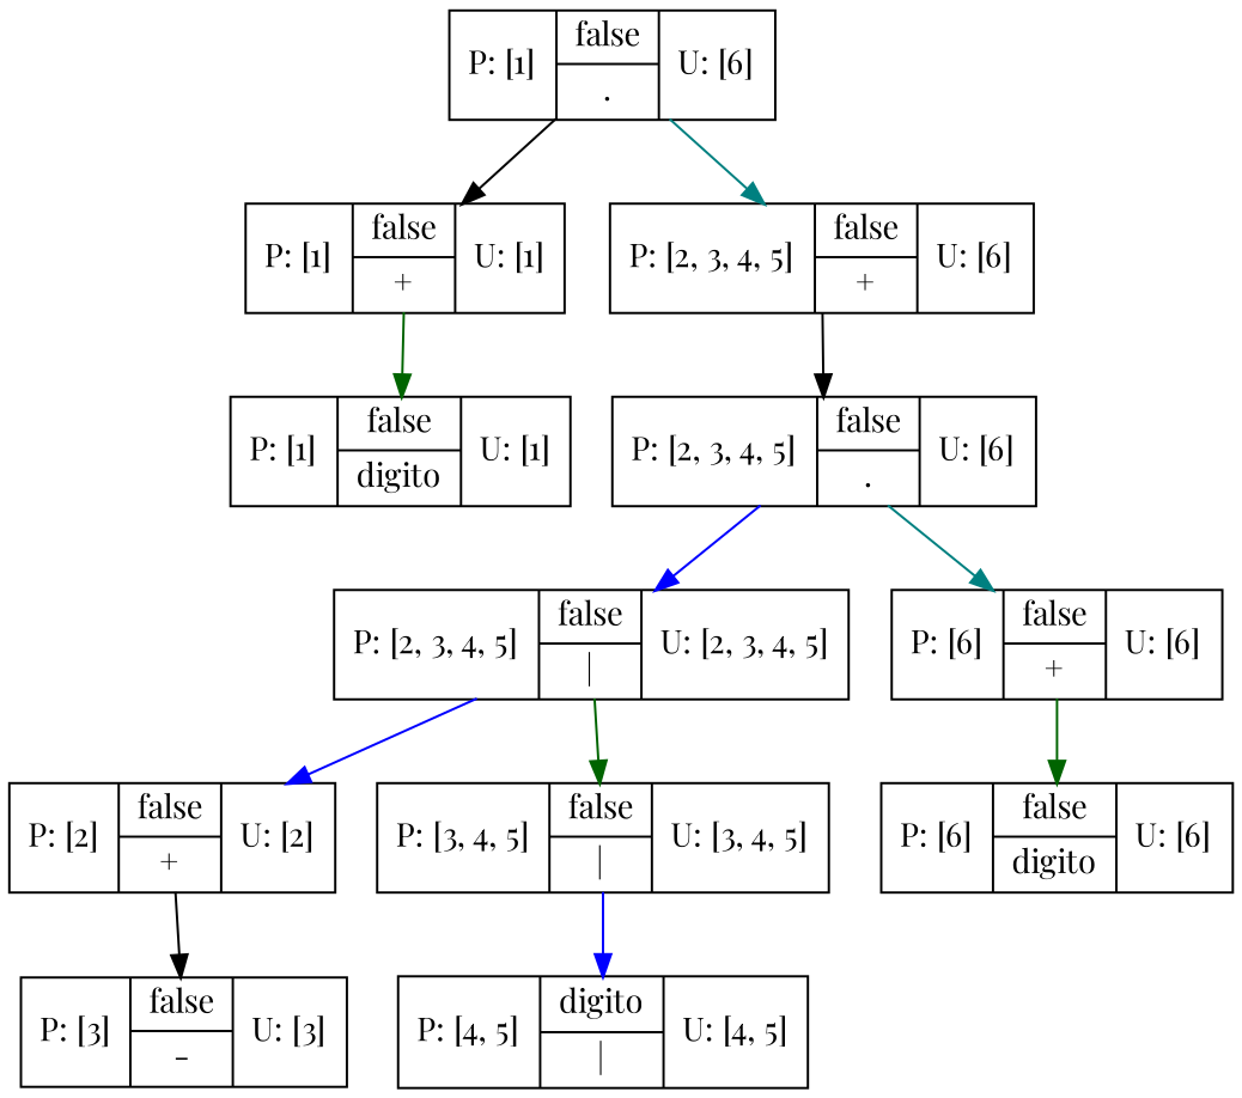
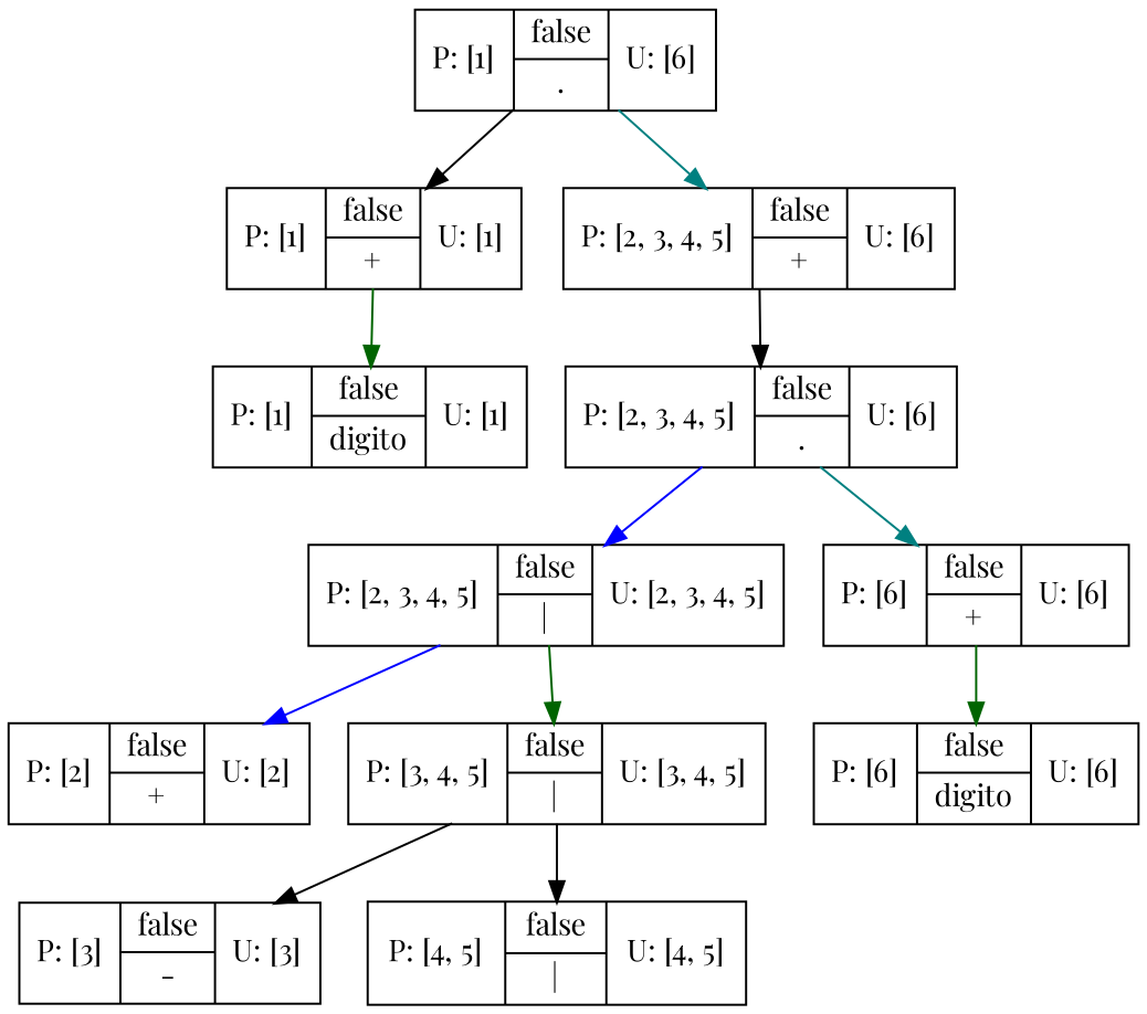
  digraph {
    fontname="Playfair Display"
    node [fontname="Playfair Display" shape=record]
    edge [color=black fontname="Playfair Display"]
    n1 [height=0.5 label="P: [1]|{false |digito}|U: [1] " width=1.2]
    n2 [height=0.5 label="P: [1]|{false |+}|U: [1] " width=1.2]
    n3 [height=0.5 label="P: [1]|{false |.}|U: [6] " width=1.2]
    n4 [height=0.5 label="P: [2, 3, 4, 5]|{false |+}|U: [6] " width=1.2]
    n5 [height=0.5 label="P: [2, 3, 4, 5]|{false |.}|U: [6] " width=1.2]
    n6 [height=0.5 label="P: [2, 3, 4, 5]|{false |\|}|U: [2, 3, 4, 5] " width=1.2]
    n7 [height=0.5 label="P: [6]|{false |+}|U: [6] " width=1.2]
    n8 [height=0.5 label="P: [2]|{false |+}|U: [2] " width=1.2]
    n9 [height=0.5 label="P: [3, 4, 5]|{false |\|}|U: [3, 4, 5] " width=1.2]
    n10 [height=0.5 label="P: [3]|{false |-}|U: [3] " width=1.2]
-   n11 [height=0.5 label="P: [4, 5]|{digito |\|}|U: [4, 5] " width=1.2]
+   n11 [height=0.5 label="P: [4, 5]|{false |\|}|U: [4, 5] " width=1.2]
    n12 [height=0.5 label="P: [6]|{false |digito}|U: [6] " width=1.2]
    n2 -> n1 [color=darkgreen]
    n3 -> n2
    n3 -> n4 [color=teal]
    n4 -> n5
    n5 -> n6 [color=blue]
    n5 -> n7 [color=teal]
    n6 -> n8 [color=blue]
    n6 -> n9 [color=darkgreen]
    n7 -> n12 [color=darkgreen]
-   n8 -> n10
-   n9 -> n11 [color=blue]
+   n9 -> n10
+   n9 -> n11
  }
